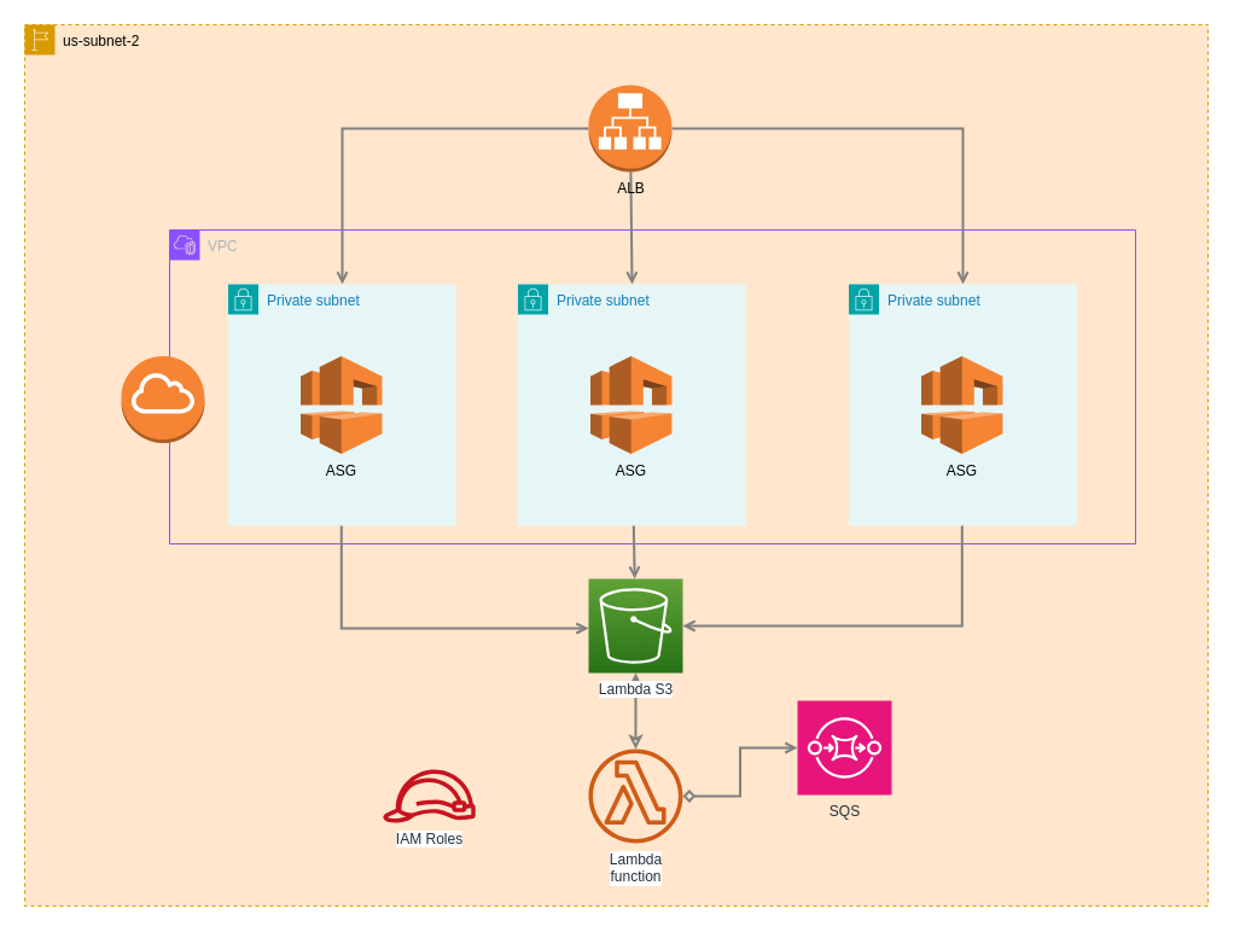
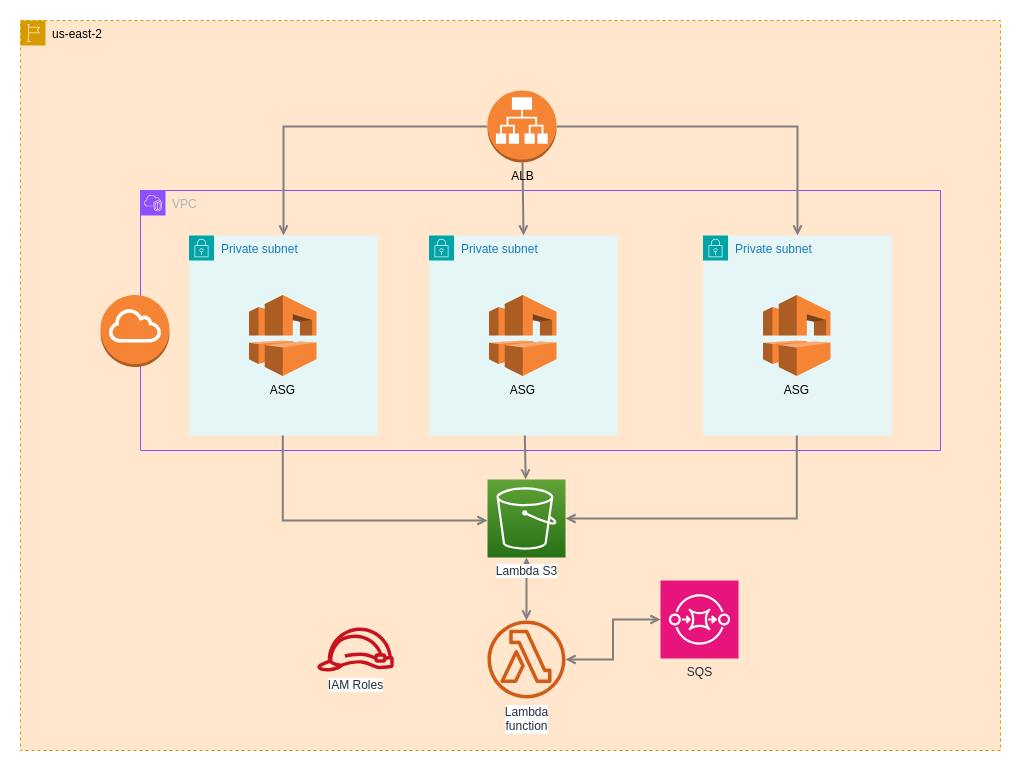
  <mxCell id="0" />
  <mxCell id="1" parent="0" />
- <mxCell id="2" value="us-subnet-2" style="points=[[0,0],[0.25,0],[0.5,0],[0.75,0],[1,0],[1,0.25],[1,0.5],[1,0.75],[1,1],[0.75,1],[0.5,1],[0.25,1],[0,1],[0,0.75],[0,0.5],[0,0.25]];outlineConnect=0;html=1;whiteSpace=wrap;fontSize=12;fontStyle=0;container=0;pointerEvents=0;collapsible=0;recursiveResize=0;shape=mxgraph.aws4.group;grIcon=mxgraph.aws4.group_region;strokeColor=#d79b00;fillColor=#ffe6cc;verticalAlign=top;align=left;spacingLeft=30;dashed=1;movable=1;resizable=1;rotatable=1;deletable=1;editable=1;locked=0;connectable=1;" vertex="1" parent="1"><mxGeometry x="20" y="20" width="980" height="730" as="geometry" /></mxCell>
- <mxCell id="3" value="IAM Roles" style="outlineConnect=0;fontColor=#232F3E;gradientColor=none;fillColor=#C7131F;strokeColor=none;dashed=0;verticalLabelPosition=bottom;verticalAlign=top;align=center;html=1;fontSize=12;fontStyle=0;aspect=fixed;pointerEvents=1;shape=mxgraph.aws4.role;labelBackgroundColor=#ffffff;" parent="1" vertex="1"><mxGeometry x="316" y="637" width="78" height="44" as="geometry" /></mxCell>
+ <mxCell id="2" value="us-east-2" style="points=[[0,0],[0.25,0],[0.5,0],[0.75,0],[1,0],[1,0.25],[1,0.5],[1,0.75],[1,1],[0.75,1],[0.5,1],[0.25,1],[0,1],[0,0.75],[0,0.5],[0,0.25]];outlineConnect=0;html=1;whiteSpace=wrap;fontSize=12;fontStyle=0;container=0;pointerEvents=0;collapsible=0;recursiveResize=0;shape=mxgraph.aws4.group;grIcon=mxgraph.aws4.group_region;strokeColor=#d79b00;fillColor=#ffe6cc;verticalAlign=top;align=left;spacingLeft=30;dashed=1;movable=1;resizable=1;rotatable=1;deletable=1;editable=1;locked=0;connectable=1;" vertex="1" parent="1"><mxGeometry x="20" y="20" width="980" height="730" as="geometry" /></mxCell>
+ <mxCell id="3" value="IAM Roles" style="outlineConnect=0;fontColor=#232F3E;gradientColor=none;fillColor=#C7131F;strokeColor=none;dashed=0;verticalLabelPosition=bottom;verticalAlign=top;align=center;html=1;fontSize=12;fontStyle=0;aspect=fixed;pointerEvents=1;shape=mxgraph.aws4.role;labelBackgroundColor=#ffffff;" parent="1" vertex="1"><mxGeometry x="316" y="627" width="78" height="44" as="geometry" /></mxCell>
  <mxCell id="4" value="Lambda&lt;br&gt;function" style="outlineConnect=0;fontColor=#232F3E;gradientColor=none;fillColor=#D05C17;strokeColor=none;dashed=0;verticalLabelPosition=bottom;verticalAlign=top;align=center;html=1;fontSize=12;fontStyle=0;aspect=fixed;pointerEvents=1;shape=mxgraph.aws4.lambda_function;labelBackgroundColor=#ffffff;" parent="1" vertex="1"><mxGeometry x="487" y="620" width="78" height="78" as="geometry" /></mxCell>
- <mxCell id="5" style="edgeStyle=orthogonalEdgeStyle;rounded=0;orthogonalLoop=1;jettySize=auto;html=1;endArrow=classic;strokeColor=#808080;startArrow=open;startFill=0;endFill=0;strokeWidth=2;" edge="1" parent="1" source="14" target="4"><mxGeometry relative="1" as="geometry" /></mxCell>
- <mxCell id="6" style="edgeStyle=orthogonalEdgeStyle;rounded=0;orthogonalLoop=1;jettySize=auto;html=1;endArrow=diamond;strokeColor=#808080;startArrow=open;startFill=0;endFill=0;strokeWidth=2;" edge="1" parent="1" source="7" target="4"><mxGeometry relative="1" as="geometry" /></mxCell>
+ <mxCell id="5" style="edgeStyle=orthogonalEdgeStyle;rounded=0;orthogonalLoop=1;jettySize=auto;html=1;endArrow=open;strokeColor=#808080;startArrow=open;startFill=0;endFill=0;strokeWidth=2;" edge="1" parent="1" source="14" target="4"><mxGeometry relative="1" as="geometry" /></mxCell>
+ <mxCell id="6" style="edgeStyle=orthogonalEdgeStyle;rounded=0;orthogonalLoop=1;jettySize=auto;html=1;endArrow=open;strokeColor=#808080;startArrow=open;startFill=0;endFill=0;strokeWidth=2;" edge="1" parent="1" source="7" target="4"><mxGeometry relative="1" as="geometry" /></mxCell>
  <mxCell id="7" value="SQS" style="sketch=0;points=[[0,0,0],[0.25,0,0],[0.5,0,0],[0.75,0,0],[1,0,0],[0,1,0],[0.25,1,0],[0.5,1,0],[0.75,1,0],[1,1,0],[0,0.25,0],[0,0.5,0],[0,0.75,0],[1,0.25,0],[1,0.5,0],[1,0.75,0]];outlineConnect=0;fontColor=#232F3E;fillColor=#E7157B;strokeColor=#ffffff;dashed=0;verticalLabelPosition=bottom;verticalAlign=top;align=center;html=1;fontSize=12;fontStyle=0;aspect=fixed;shape=mxgraph.aws4.resourceIcon;resIcon=mxgraph.aws4.sqs;" vertex="1" parent="1"><mxGeometry x="660" y="580" width="78" height="78" as="geometry" /></mxCell>
  <mxCell id="8" value="VPC" style="points=[[0,0],[0.25,0],[0.5,0],[0.75,0],[1,0],[1,0.25],[1,0.5],[1,0.75],[1,1],[0.75,1],[0.5,1],[0.25,1],[0,1],[0,0.75],[0,0.5],[0,0.25]];outlineConnect=0;gradientColor=none;html=1;whiteSpace=wrap;fontSize=12;fontStyle=0;container=0;pointerEvents=0;collapsible=0;recursiveResize=0;shape=mxgraph.aws4.group;grIcon=mxgraph.aws4.group_vpc2;strokeColor=#8C4FFF;fillColor=none;verticalAlign=top;align=left;spacingLeft=30;fontColor=#AAB7B8;dashed=0;" vertex="1" parent="1"><mxGeometry x="140" y="190" width="800" height="260" as="geometry" /></mxCell>
  <mxCell id="9" style="edgeStyle=orthogonalEdgeStyle;shape=connector;rounded=0;orthogonalLoop=1;jettySize=auto;html=1;entryX=0.5;entryY=0;entryDx=0;entryDy=0;labelBackgroundColor=default;strokeColor=#808080;strokeWidth=2;align=center;verticalAlign=middle;fontFamily=Helvetica;fontSize=11;fontColor=default;startArrow=none;startFill=0;endArrow=open;endFill=0;" edge="1" parent="1" source="12" target="20"><mxGeometry relative="1" as="geometry" /></mxCell>
  <mxCell id="10" style="edgeStyle=orthogonalEdgeStyle;shape=connector;rounded=0;orthogonalLoop=1;jettySize=auto;html=1;labelBackgroundColor=default;strokeColor=#808080;strokeWidth=2;align=center;verticalAlign=middle;fontFamily=Helvetica;fontSize=11;fontColor=default;startArrow=none;startFill=0;endArrow=open;endFill=0;" edge="1" parent="1" source="12" target="18"><mxGeometry relative="1" as="geometry" /></mxCell>
  <mxCell id="11" style="shape=connector;rounded=0;orthogonalLoop=1;jettySize=auto;html=1;entryX=0.5;entryY=0;entryDx=0;entryDy=0;labelBackgroundColor=default;strokeColor=#808080;strokeWidth=2;align=center;verticalAlign=middle;fontFamily=Helvetica;fontSize=11;fontColor=default;startArrow=none;startFill=0;endArrow=open;endFill=0;" edge="1" parent="1" source="12" target="19"><mxGeometry relative="1" as="geometry" /></mxCell>
- <mxCell id="12" value="ALB" style="outlineConnect=0;dashed=0;verticalLabelPosition=bottom;verticalAlign=top;align=center;html=1;shape=mxgraph.aws3.application_load_balancer;fillColor=#F58534;gradientColor=none;container=0;" vertex="1" parent="1"><mxGeometry x="487" y="70" width="69" height="72" as="geometry" /></mxCell>
+ <mxCell id="12" value="ALB" style="outlineConnect=0;dashed=0;verticalLabelPosition=bottom;verticalAlign=top;align=center;html=1;shape=mxgraph.aws3.application_load_balancer;fillColor=#F58534;gradientColor=none;container=0;" vertex="1" parent="1"><mxGeometry x="487" y="90" width="69" height="72" as="geometry" /></mxCell>
  <mxCell id="13" value="" style="outlineConnect=0;dashed=0;verticalLabelPosition=bottom;verticalAlign=top;align=center;html=1;shape=mxgraph.aws3.internet_gateway;fillColor=#F58534;gradientColor=none;fontFamily=Helvetica;fontSize=11;fontColor=default;container=0;" vertex="1" parent="1"><mxGeometry x="100" y="294.5" width="69" height="72" as="geometry" /></mxCell>
  <mxCell id="14" value="Lambda S3" style="outlineConnect=0;fontColor=#232F3E;gradientColor=#60A337;gradientDirection=north;fillColor=#277116;strokeColor=#ffffff;dashed=0;verticalLabelPosition=bottom;verticalAlign=top;align=center;html=1;fontSize=12;fontStyle=0;aspect=fixed;shape=mxgraph.aws4.resourceIcon;resIcon=mxgraph.aws4.s3;labelBackgroundColor=#ffffff;container=0;" parent="1" vertex="1"><mxGeometry x="487" y="479" width="78" height="78" as="geometry" /></mxCell>
  <mxCell id="15" style="edgeStyle=orthogonalEdgeStyle;shape=connector;rounded=0;orthogonalLoop=1;jettySize=auto;html=1;labelBackgroundColor=default;strokeColor=#808080;strokeWidth=2;align=center;verticalAlign=middle;fontFamily=Helvetica;fontSize=11;fontColor=default;startArrow=none;startFill=0;endArrow=open;endFill=0;" edge="1" parent="1" source="21" target="14"><mxGeometry relative="1" as="geometry"><Array as="points"><mxPoint x="282" y="520" /></Array></mxGeometry></mxCell>
  <mxCell id="16" style="shape=connector;rounded=0;orthogonalLoop=1;jettySize=auto;html=1;labelBackgroundColor=default;strokeColor=#808080;strokeWidth=2;align=center;verticalAlign=middle;fontFamily=Helvetica;fontSize=11;fontColor=default;startArrow=none;startFill=0;endArrow=open;endFill=0;" edge="1" parent="1" source="22" target="14"><mxGeometry relative="1" as="geometry" /></mxCell>
  <mxCell id="17" style="edgeStyle=orthogonalEdgeStyle;shape=connector;rounded=0;orthogonalLoop=1;jettySize=auto;html=1;labelBackgroundColor=default;strokeColor=#808080;strokeWidth=2;align=center;verticalAlign=middle;fontFamily=Helvetica;fontSize=11;fontColor=default;startArrow=none;startFill=0;endArrow=open;endFill=0;" edge="1" parent="1" source="23" target="14"><mxGeometry relative="1" as="geometry"><Array as="points"><mxPoint x="796" y="518" /></Array></mxGeometry></mxCell>
  <mxCell id="18" value="Private subnet" style="points=[[0,0],[0.25,0],[0.5,0],[0.75,0],[1,0],[1,0.25],[1,0.5],[1,0.75],[1,1],[0.75,1],[0.5,1],[0.25,1],[0,1],[0,0.75],[0,0.5],[0,0.25]];outlineConnect=0;gradientColor=none;html=1;whiteSpace=wrap;fontSize=12;fontStyle=0;container=0;pointerEvents=0;collapsible=0;recursiveResize=0;shape=mxgraph.aws4.group;grIcon=mxgraph.aws4.group_security_group;grStroke=0;strokeColor=#00A4A6;fillColor=#E6F6F7;verticalAlign=top;align=left;spacingLeft=30;fontColor=#147EBA;dashed=0;" vertex="1" parent="1"><mxGeometry x="188.5" y="235" width="189" height="200" as="geometry" /></mxCell>
  <mxCell id="19" value="Private subnet" style="points=[[0,0],[0.25,0],[0.5,0],[0.75,0],[1,0],[1,0.25],[1,0.5],[1,0.75],[1,1],[0.75,1],[0.5,1],[0.25,1],[0,1],[0,0.75],[0,0.5],[0,0.25]];outlineConnect=0;gradientColor=none;html=1;whiteSpace=wrap;fontSize=12;fontStyle=0;container=0;pointerEvents=0;collapsible=0;recursiveResize=0;shape=mxgraph.aws4.group;grIcon=mxgraph.aws4.group_security_group;grStroke=0;strokeColor=#00A4A6;fillColor=#E6F6F7;verticalAlign=top;align=left;spacingLeft=30;fontColor=#147EBA;dashed=0;" vertex="1" parent="1"><mxGeometry x="428.5" y="235" width="189" height="200" as="geometry" /></mxCell>
  <mxCell id="20" value="Private subnet" style="points=[[0,0],[0.25,0],[0.5,0],[0.75,0],[1,0],[1,0.25],[1,0.5],[1,0.75],[1,1],[0.75,1],[0.5,1],[0.25,1],[0,1],[0,0.75],[0,0.5],[0,0.25]];outlineConnect=0;gradientColor=none;html=1;whiteSpace=wrap;fontSize=12;fontStyle=0;container=0;pointerEvents=0;collapsible=0;recursiveResize=0;shape=mxgraph.aws4.group;grIcon=mxgraph.aws4.group_security_group;grStroke=0;strokeColor=#00A4A6;fillColor=#E6F6F7;verticalAlign=top;align=left;spacingLeft=30;fontColor=#147EBA;dashed=0;" vertex="1" parent="1"><mxGeometry x="702.5" y="235" width="189" height="200" as="geometry" /></mxCell>
  <mxCell id="21" value="ASG" style="outlineConnect=0;dashed=0;verticalLabelPosition=bottom;verticalAlign=top;align=center;html=1;shape=mxgraph.aws3.vpc;fillColor=#F58534;gradientColor=none;container=0;" vertex="1" parent="1"><mxGeometry x="248.5" y="294.5" width="67.5" height="81" as="geometry" /></mxCell>
  <mxCell id="22" value="ASG" style="outlineConnect=0;dashed=0;verticalLabelPosition=bottom;verticalAlign=top;align=center;html=1;shape=mxgraph.aws3.vpc;fillColor=#F58534;gradientColor=none;container=0;" vertex="1" parent="1"><mxGeometry x="488.5" y="294.5" width="67.5" height="81" as="geometry" /></mxCell>
  <mxCell id="23" value="ASG" style="outlineConnect=0;dashed=0;verticalLabelPosition=bottom;verticalAlign=top;align=center;html=1;shape=mxgraph.aws3.vpc;fillColor=#F58534;gradientColor=none;container=0;" vertex="1" parent="1"><mxGeometry x="762.5" y="294.5" width="67.5" height="81" as="geometry" /></mxCell>
